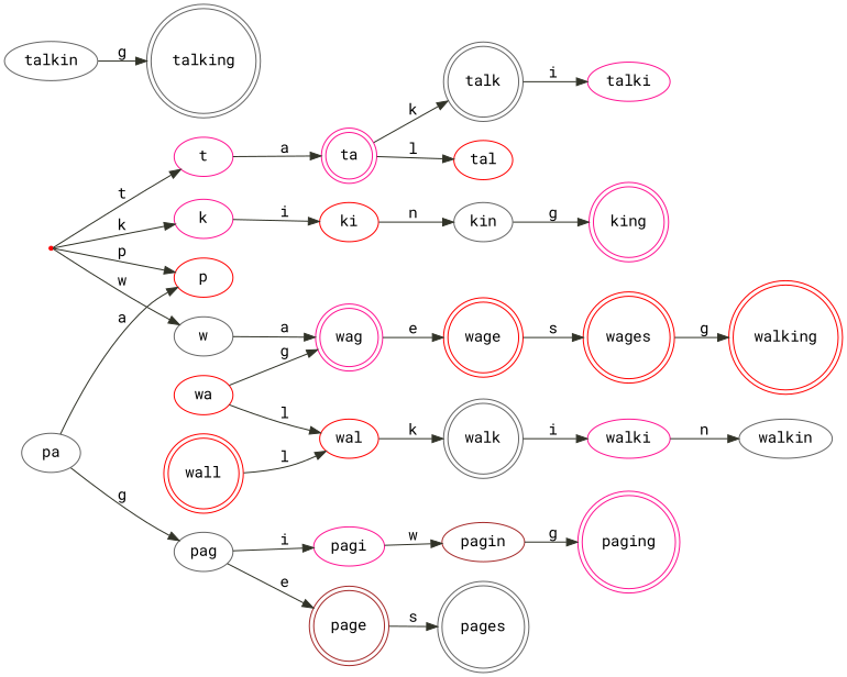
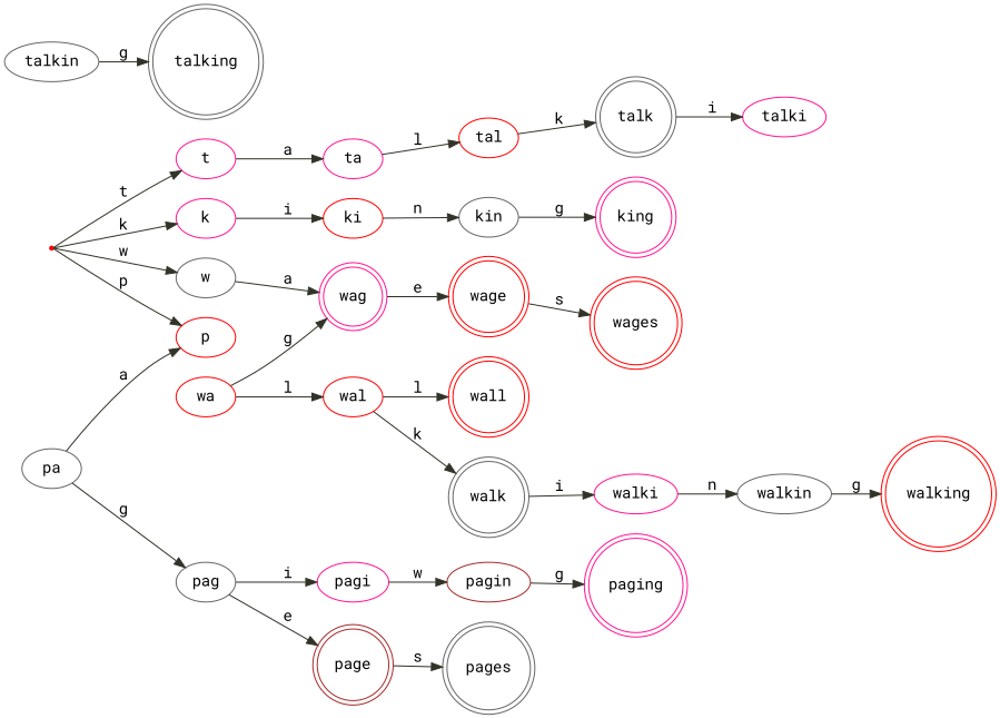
  digraph {
    fontname="Roboto Mono"
    rankdir=LR
    node [color=red fontname="Roboto Mono" shape=ellipse]
    edge [color="0.2,0.2,0.2" fontname="Roboto Mono"]
    _root_ [shape=point]
    k [color=deeppink]
    p
    t [color=deeppink]
    w [color=gray40]
    ki
-   ta [color=deeppink shape=doublecircle]
+   ta [color=deeppink]
    wag [color=deeppink shape=doublecircle]
    kin [color=gray40]
    king [color=deeppink shape=doublecircle]
    pa [color=gray40]
    pag [color=gray40]
    page [color=brown shape=doublecircle]
    pagi [color=deeppink]
    pages [color=gray40 shape=doublecircle]
    pagin [color=brown]
    paging [color=deeppink shape=doublecircle]
    tal
    talk [color=gray40 shape=doublecircle]
    talki [color=deeppink]
    talkin [color=gray40]
    talking [color=gray40 shape=doublecircle]
    wa
    wal
    wage [shape=doublecircle]
    walk [color=gray40 shape=doublecircle]
    wall [shape=doublecircle]
    wages [shape=doublecircle]
    walki [color=deeppink]
    walkin [color=gray40]
    walking [shape=doublecircle]
    _root_ -> k [label=k]
    _root_ -> p [label=p]
    _root_ -> t [label=t]
    _root_ -> w [label=w]
    k -> ki [label=i]
    t -> ta [label=a]
    w -> wag [label=a]
    ki -> kin [label=n]
    ta -> tal [label=l]
    wag -> wage [label=e]
    kin -> king [label=g]
    pa -> p [label=a]
    pa -> pag [label=g]
    pag -> page [label=e]
    pag -> pagi [label=i]
    page -> pages [label=s]
    pagi -> pagin [label=w]
    pagin -> paging [label=g]
-   ta -> talk [label=k]
+   tal -> talk [label=k]
    talk -> talki [label=i]
    talkin -> talking [label=g]
    wa -> wag [label=g]
    wa -> wal [label=l]
    wal -> walk [label=k]
-   wall -> wal [label=l]
+   wal -> wall [label=l]
    wage -> wages [label=s]
    walk -> walki [label=i]
    walki -> walkin [label=n]
-   wages -> walking [label=g]
+   walkin -> walking [label=g]
  }
